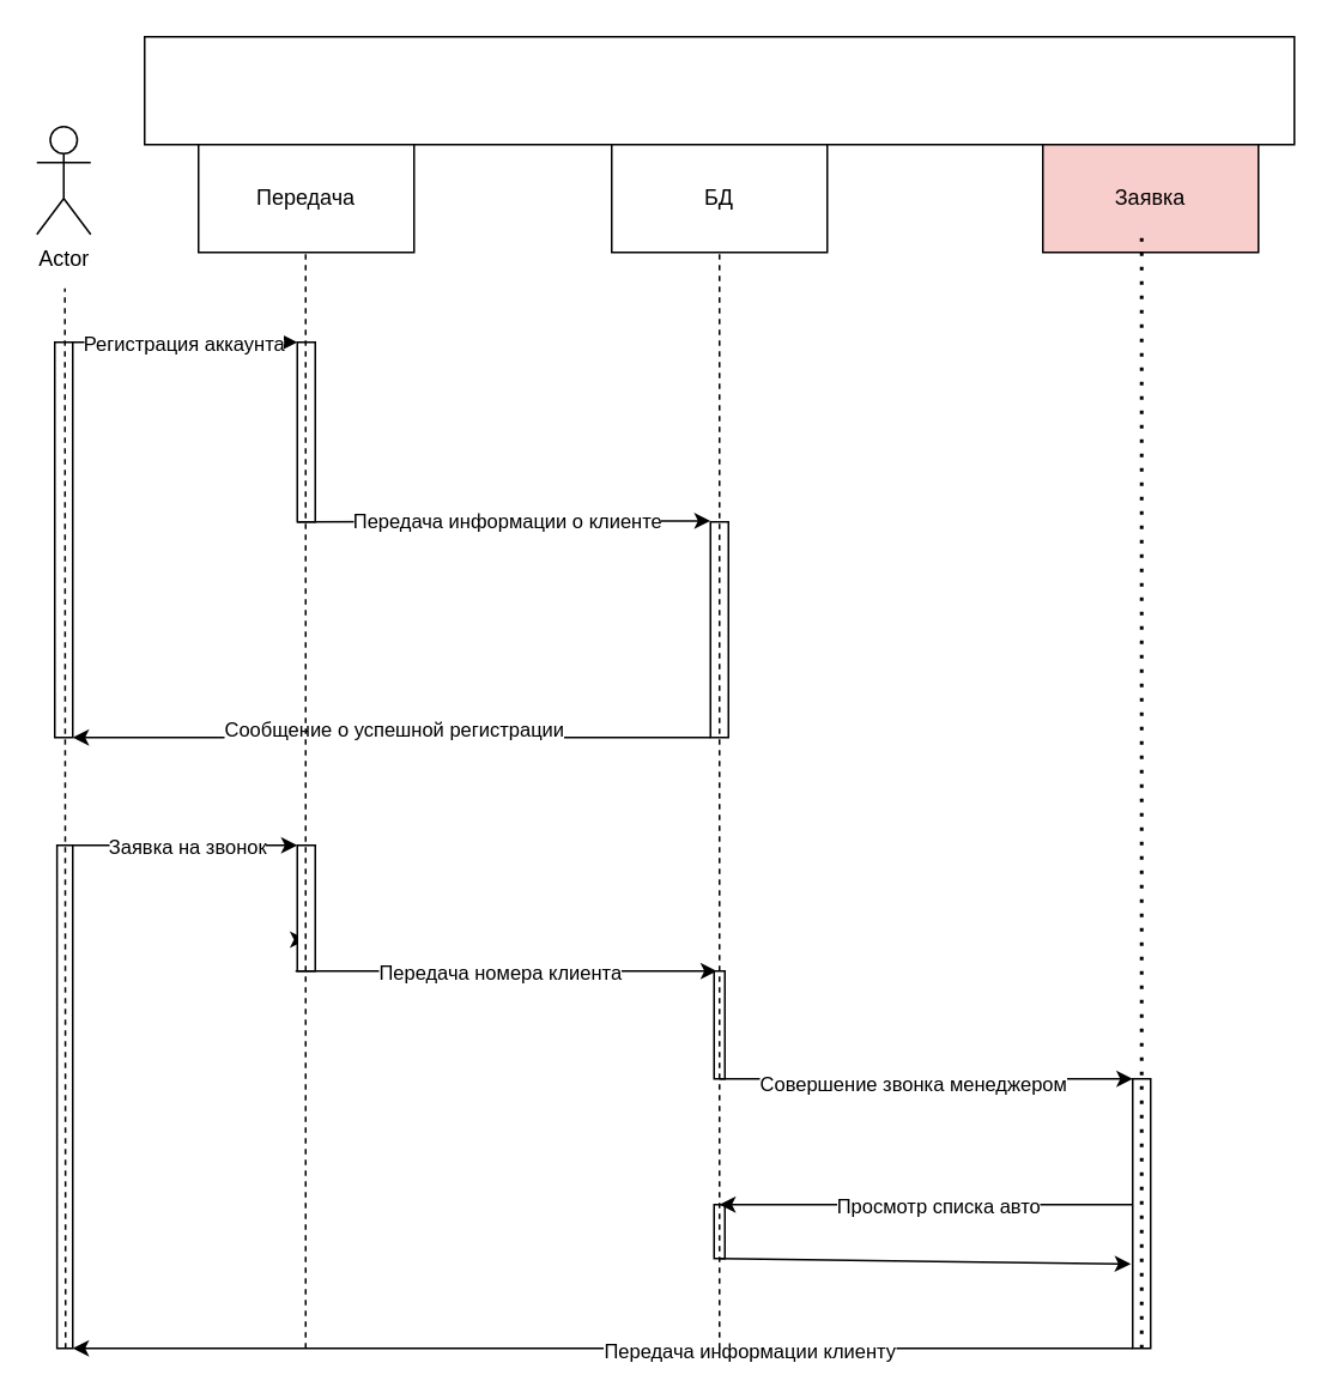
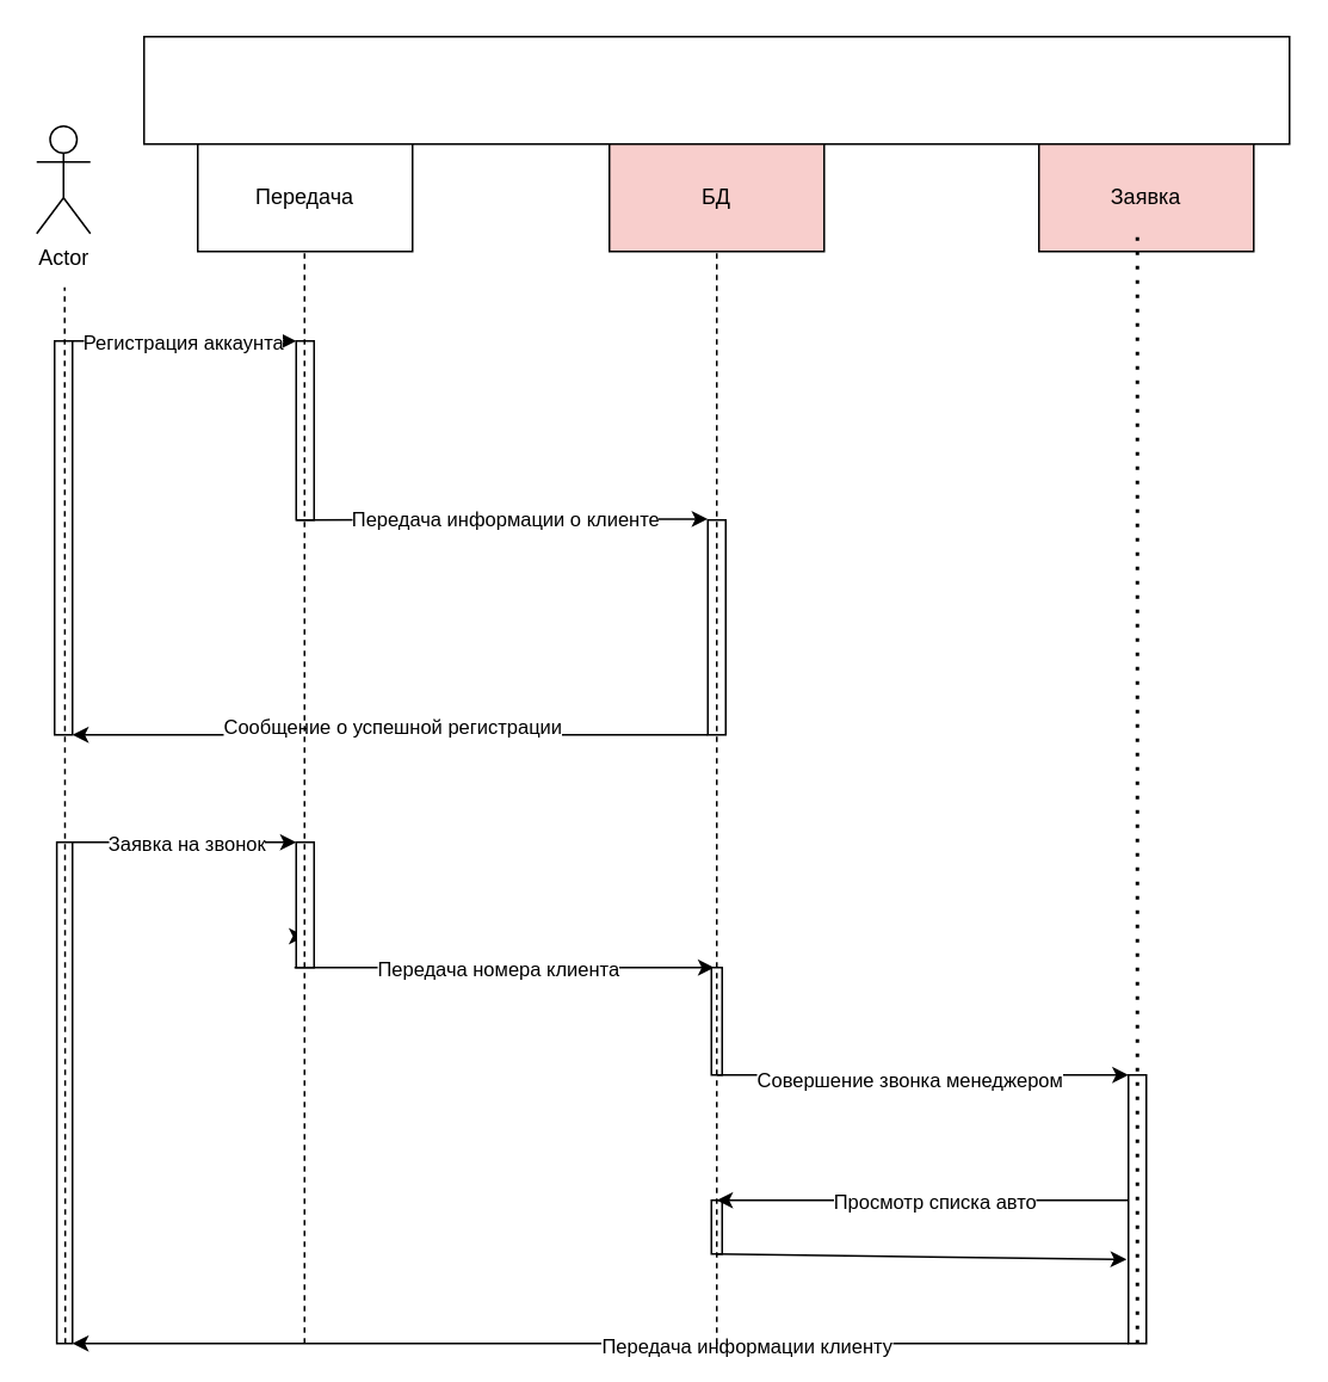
  <mxCell id="0" />
  <mxCell id="1" parent="0" />
  <mxCell id="2" value="Actor" style="shape=umlActor;verticalLabelPosition=bottom;verticalAlign=top;html=1;outlineConnect=0;" vertex="1" parent="1"><mxGeometry x="20" y="70" width="30" height="60" as="geometry" /></mxCell>
  <mxCell id="3" value="" style="rounded=0;whiteSpace=wrap;html=1;" vertex="1" parent="1"><mxGeometry x="80" y="20" width="640" height="60" as="geometry" /></mxCell>
  <mxCell id="4" value="Передача" style="rounded=0;whiteSpace=wrap;html=1;" vertex="1" parent="1"><mxGeometry x="110" y="80" width="120" height="60" as="geometry" /></mxCell>
  <mxCell id="5" value="Заявка" style="rounded=0;whiteSpace=wrap;html=1;fillColor=#f8cecc;" vertex="1" parent="1"><mxGeometry x="580" y="80" width="120" height="60" as="geometry" /></mxCell>
- <mxCell id="6" value="БД" style="rounded=0;whiteSpace=wrap;html=1;" vertex="1" parent="1"><mxGeometry x="340" y="80" width="120" height="60" as="geometry" /></mxCell>
+ <mxCell id="6" value="БД" style="rounded=0;whiteSpace=wrap;html=1;fillColor=#f8cecc;" vertex="1" parent="1"><mxGeometry x="340" y="80" width="120" height="60" as="geometry" /></mxCell>
  <mxCell id="7" value="" style="rounded=0;whiteSpace=wrap;html=1;" vertex="1" parent="1"><mxGeometry x="31.25" y="470" width="8.75" height="280" as="geometry" /></mxCell>
  <mxCell id="8" style="edgeStyle=orthogonalEdgeStyle;rounded=0;orthogonalLoop=1;jettySize=auto;html=1;exitX=0;exitY=0.75;exitDx=0;exitDy=0;" edge="1" parent="1" source="9"><mxGeometry relative="1" as="geometry"><mxPoint x="170" y="523" as="targetPoint" /></mxGeometry></mxCell>
  <mxCell id="9" value="" style="rounded=0;whiteSpace=wrap;html=1;" vertex="1" parent="1"><mxGeometry x="165" y="470" width="10" height="70" as="geometry" /></mxCell>
  <mxCell id="10" value="" style="endArrow=classic;html=1;rounded=0;entryX=0;entryY=0;entryDx=0;entryDy=0;endFill=1;" edge="1" parent="1" target="9"><mxGeometry width="50" height="50" relative="1" as="geometry"><mxPoint x="40" y="470" as="sourcePoint" /><mxPoint x="160" y="475" as="targetPoint" /></mxGeometry></mxCell>
  <mxCell id="11" value="Заявка на звонок" style="edgeLabel;html=1;align=center;verticalAlign=middle;resizable=0;points=[];" vertex="1" connectable="0" parent="10"><mxGeometry x="0.067" y="1" relative="1" as="geometry"><mxPoint x="-4" y="1" as="offset" /></mxGeometry></mxCell>
  <mxCell id="12" value="" style="endArrow=classic;html=1;rounded=0;entryX=0.25;entryY=0;entryDx=0;entryDy=0;endFill=1;" edge="1" parent="1" target="14"><mxGeometry width="50" height="50" relative="1" as="geometry"><mxPoint x="164" y="540" as="sourcePoint" /><mxPoint x="374" y="540" as="targetPoint" /></mxGeometry></mxCell>
  <mxCell id="13" value="Передача номера клиента" style="edgeLabel;html=1;align=center;verticalAlign=middle;resizable=0;points=[];" vertex="1" connectable="0" parent="12"><mxGeometry x="-0.434" y="2" relative="1" as="geometry"><mxPoint x="47" y="2" as="offset" /></mxGeometry></mxCell>
  <mxCell id="14" value="" style="rounded=0;whiteSpace=wrap;html=1;" vertex="1" parent="1"><mxGeometry x="397" y="540" width="6" height="60" as="geometry" /></mxCell>
  <mxCell id="15" value="" style="endArrow=classic;html=1;rounded=0;" edge="1" parent="1"><mxGeometry width="50" height="50" relative="1" as="geometry"><mxPoint x="400" y="600" as="sourcePoint" /><mxPoint x="630" y="600" as="targetPoint" /></mxGeometry></mxCell>
  <mxCell id="16" value="Совершение звонка менеджером" style="edgeLabel;html=1;align=center;verticalAlign=middle;resizable=0;points=[];" vertex="1" connectable="0" parent="15"><mxGeometry x="-0.071" y="-2" relative="1" as="geometry"><mxPoint as="offset" /></mxGeometry></mxCell>
  <mxCell id="17" value="" style="rounded=0;whiteSpace=wrap;html=1;" vertex="1" parent="1"><mxGeometry x="630" y="600" width="10" height="150" as="geometry" /></mxCell>
  <mxCell id="18" value="" style="rounded=0;whiteSpace=wrap;html=1;" vertex="1" parent="1"><mxGeometry x="397" y="670" width="6" height="30" as="geometry" /></mxCell>
  <mxCell id="19" value="" style="endArrow=classic;html=1;rounded=0;" edge="1" parent="1"><mxGeometry width="50" height="50" relative="1" as="geometry"><mxPoint x="630" y="670" as="sourcePoint" /><mxPoint x="400" y="670" as="targetPoint" /></mxGeometry></mxCell>
  <mxCell id="20" value="Просмотр списка авто" style="edgeLabel;html=1;align=center;verticalAlign=middle;resizable=0;points=[];" vertex="1" connectable="0" parent="19"><mxGeometry x="0.255" y="-1" relative="1" as="geometry"><mxPoint x="35" y="1" as="offset" /></mxGeometry></mxCell>
  <mxCell id="21" value="" style="endArrow=classic;html=1;rounded=0;entryX=1;entryY=1;entryDx=0;entryDy=0;" edge="1" parent="1" target="7"><mxGeometry width="50" height="50" relative="1" as="geometry"><mxPoint x="630" y="750" as="sourcePoint" /><mxPoint x="680" y="700" as="targetPoint" /></mxGeometry></mxCell>
  <mxCell id="22" value="Передача информации клиенту" style="edgeLabel;html=1;align=center;verticalAlign=middle;resizable=0;points=[];" vertex="1" connectable="0" parent="21"><mxGeometry x="-0.275" y="1" relative="1" as="geometry"><mxPoint as="offset" /></mxGeometry></mxCell>
  <mxCell id="23" value="" style="rounded=0;whiteSpace=wrap;html=1;" vertex="1" parent="1"><mxGeometry x="30" y="190" width="10" height="220" as="geometry" /></mxCell>
  <mxCell id="24" value="" style="endArrow=classic;html=1;rounded=0;entryX=0;entryY=0;entryDx=0;entryDy=0;" edge="1" parent="1" target="26"><mxGeometry width="50" height="50" relative="1" as="geometry"><mxPoint x="40" y="190" as="sourcePoint" /><mxPoint x="160" y="190" as="targetPoint" /></mxGeometry></mxCell>
  <mxCell id="25" value="Регистрация аккаунта" style="edgeLabel;html=1;align=center;verticalAlign=middle;resizable=0;points=[];" vertex="1" connectable="0" parent="24"><mxGeometry x="-0.405" y="-3" relative="1" as="geometry"><mxPoint x="24" y="-3" as="offset" /></mxGeometry></mxCell>
  <mxCell id="26" value="" style="rounded=0;whiteSpace=wrap;html=1;" vertex="1" parent="1"><mxGeometry x="165" y="190" width="10" height="100" as="geometry" /></mxCell>
  <mxCell id="27" value="" style="endArrow=classic;html=1;rounded=0;exitX=0;exitY=1;exitDx=0;exitDy=0;" edge="1" parent="1" source="26"><mxGeometry width="50" height="50" relative="1" as="geometry"><mxPoint x="187.5" y="289.43" as="sourcePoint" /><mxPoint x="395" y="289.43" as="targetPoint" /><Array as="points" /></mxGeometry></mxCell>
  <mxCell id="28" value="Передача информации о клиенте" style="edgeLabel;html=1;align=center;verticalAlign=middle;resizable=0;points=[];" vertex="1" connectable="0" parent="27"><mxGeometry x="-0.184" relative="1" as="geometry"><mxPoint x="23" as="offset" /></mxGeometry></mxCell>
  <mxCell id="29" value="" style="rounded=0;whiteSpace=wrap;html=1;" vertex="1" parent="1"><mxGeometry x="395" y="290" width="10" height="120" as="geometry" /></mxCell>
  <mxCell id="30" value="" style="endArrow=classic;html=1;rounded=0;entryX=1;entryY=1;entryDx=0;entryDy=0;exitX=0;exitY=1;exitDx=0;exitDy=0;" edge="1" parent="1" source="29" target="23"><mxGeometry width="50" height="50" relative="1" as="geometry"><mxPoint x="380" y="400" as="sourcePoint" /><mxPoint x="430" y="350" as="targetPoint" /></mxGeometry></mxCell>
  <mxCell id="31" value="Сообщение о успешной регистрации&lt;div&gt;&lt;br&gt;&lt;/div&gt;" style="edgeLabel;html=1;align=center;verticalAlign=middle;resizable=0;points=[];" vertex="1" connectable="0" parent="30"><mxGeometry x="-0.001" y="3" relative="1" as="geometry"><mxPoint as="offset" /></mxGeometry></mxCell>
  <mxCell id="32" value="" style="endArrow=none;dashed=1;html=1;rounded=0;" edge="1" parent="1"><mxGeometry width="50" height="50" relative="1" as="geometry"><mxPoint x="169.66" y="750" as="sourcePoint" /><mxPoint x="169.66" y="140" as="targetPoint" /></mxGeometry></mxCell>
  <mxCell id="33" value="" style="endArrow=classic;html=1;rounded=0;entryX=-0.1;entryY=0.687;entryDx=0;entryDy=0;entryPerimeter=0;" edge="1" parent="1" target="17"><mxGeometry width="50" height="50" relative="1" as="geometry"><mxPoint x="400" y="700" as="sourcePoint" /><mxPoint x="450" y="650" as="targetPoint" /></mxGeometry></mxCell>
  <mxCell id="34" value="" style="endArrow=none;dashed=1;html=1;rounded=0;" edge="1" parent="1"><mxGeometry width="50" height="50" relative="1" as="geometry"><mxPoint x="36" y="750" as="sourcePoint" /><mxPoint x="35.63" y="160" as="targetPoint" /></mxGeometry></mxCell>
  <mxCell id="35" value="" style="endArrow=none;dashed=1;html=1;rounded=0;" edge="1" parent="1"><mxGeometry width="50" height="50" relative="1" as="geometry"><mxPoint x="400" y="750" as="sourcePoint" /><mxPoint x="400" y="140" as="targetPoint" /></mxGeometry></mxCell>
  <mxCell id="36" value="" style="endArrow=none;dashed=1;html=1;dashPattern=1 3;strokeWidth=2;rounded=0;exitX=0.5;exitY=1;exitDx=0;exitDy=0;" edge="1" parent="1" source="17"><mxGeometry width="50" height="50" relative="1" as="geometry"><mxPoint x="635" y="742.05" as="sourcePoint" /><mxPoint x="635" y="130" as="targetPoint" /></mxGeometry></mxCell>
